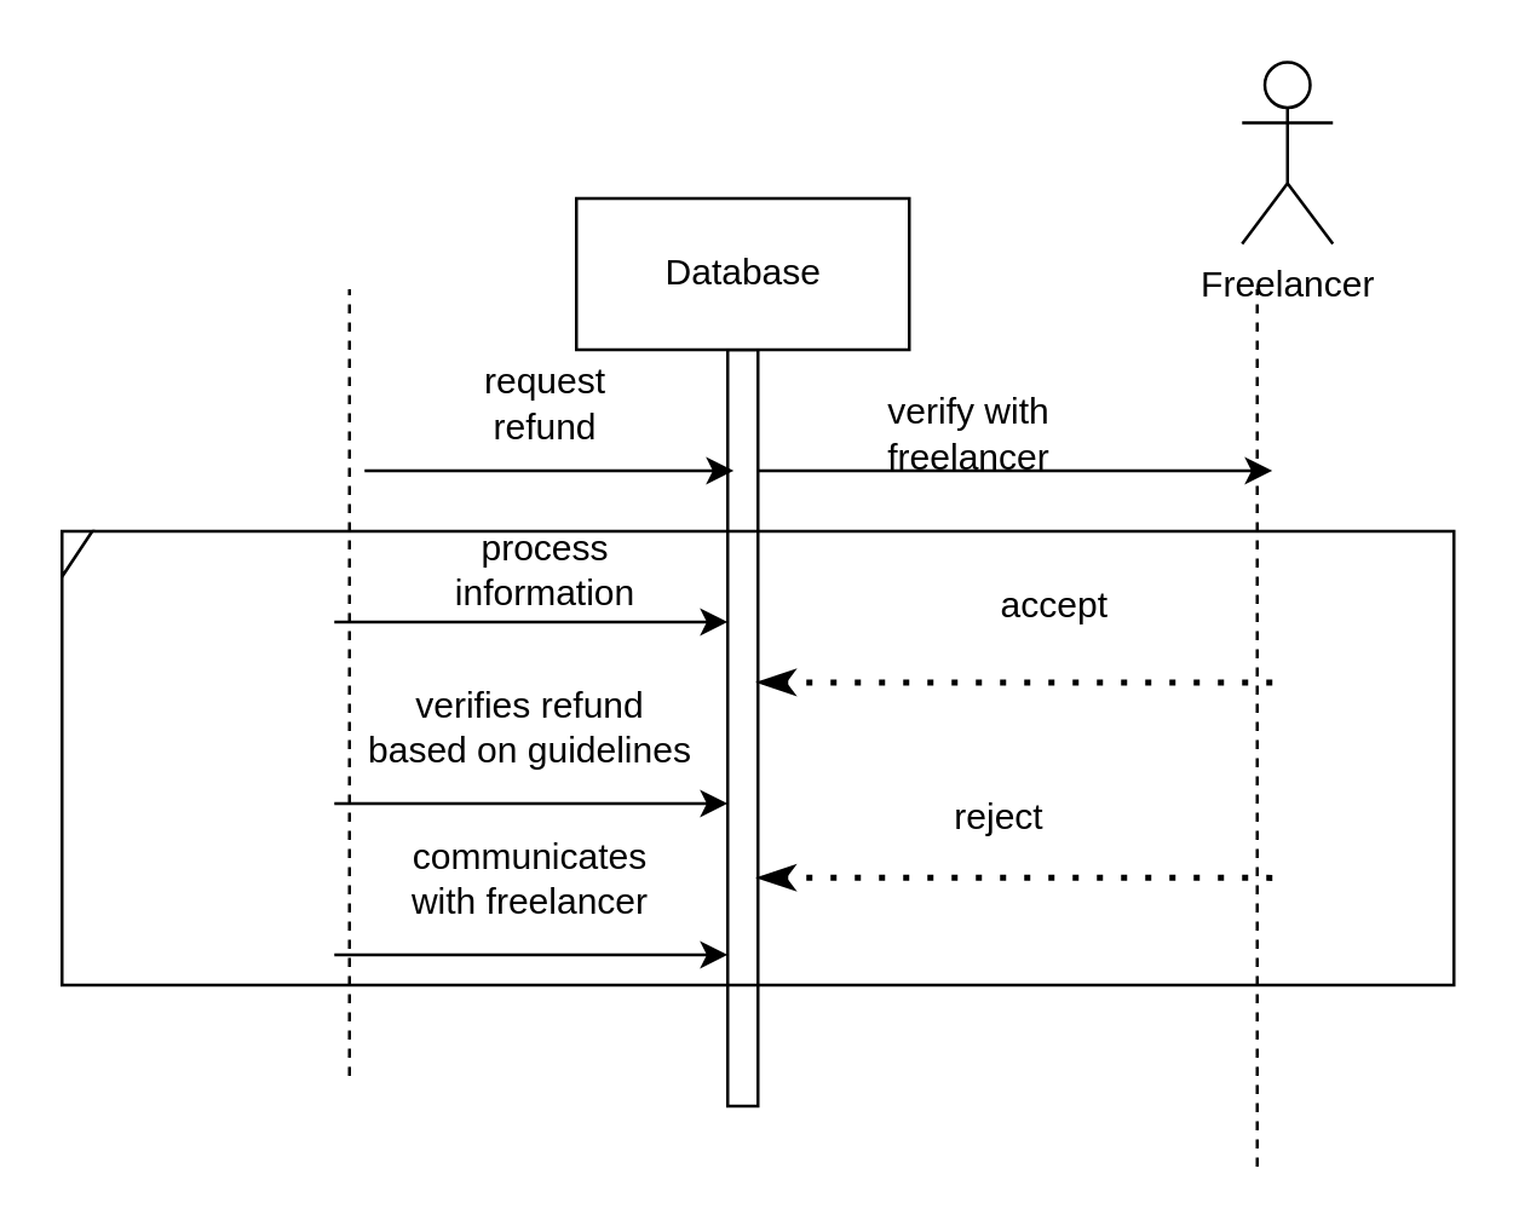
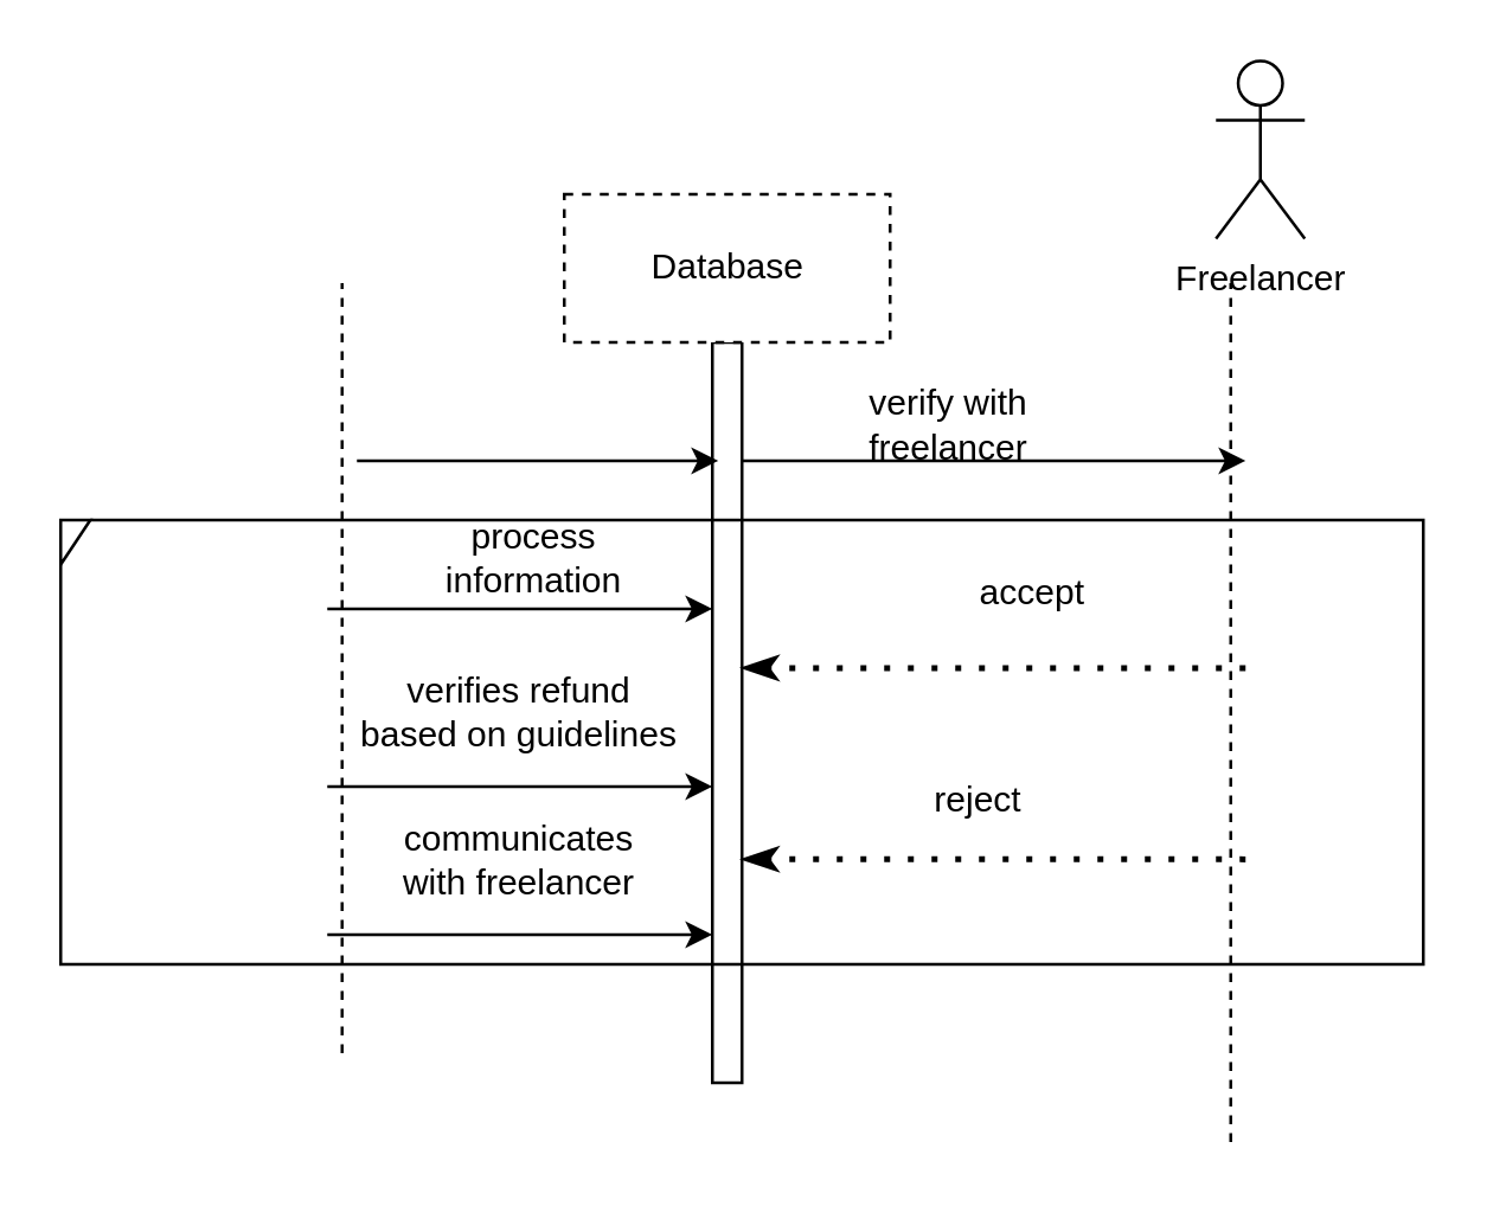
  <mxCell id="0" />
  <mxCell id="1" parent="0" />
  <mxCell id="2" value="" style="html=1;points=[];perimeter=orthogonalPerimeter;" vertex="1" parent="1"><mxGeometry x="240" y="115" width="10" height="250" as="geometry" /></mxCell>
  <mxCell id="3" value="" style="shape=umlFrame;whiteSpace=wrap;html=1;width=10;height=15;" vertex="1" parent="1"><mxGeometry x="20" y="175" width="460" height="150" as="geometry" /></mxCell>
  <mxCell id="4" value="" style="endArrow=none;dashed=1;html=1;rounded=0;" edge="1" parent="1"><mxGeometry width="50" height="50" relative="1" as="geometry"><mxPoint x="115" y="355" as="sourcePoint" /><mxPoint x="115" y="95" as="targetPoint" /><Array as="points"><mxPoint x="115" y="235" /></Array></mxGeometry></mxCell>
  <mxCell id="5" value="" style="endArrow=classic;html=1;rounded=0;" edge="1" parent="1"><mxGeometry width="50" height="50" relative="1" as="geometry"><mxPoint x="110" y="205" as="sourcePoint" /><mxPoint x="240" y="205" as="targetPoint" /></mxGeometry></mxCell>
- <mxCell id="6" value="request refund" style="text;html=1;strokeColor=none;fillColor=none;align=center;verticalAlign=middle;whiteSpace=wrap;rounded=0;" vertex="1" parent="1"><mxGeometry x="150" y="115" width="60" height="35" as="geometry" /></mxCell>
  <mxCell id="7" value="" style="endArrow=classic;html=1;rounded=0;entryX=0.2;entryY=0.16;entryDx=0;entryDy=0;entryPerimeter=0;" edge="1" parent="1" target="2"><mxGeometry width="50" height="50" relative="1" as="geometry"><mxPoint x="120" y="155" as="sourcePoint" /><mxPoint x="170" y="105" as="targetPoint" /></mxGeometry></mxCell>
- <mxCell id="8" value="Database" style="html=1;" vertex="1" parent="1"><mxGeometry x="190" y="65" width="110" height="50" as="geometry" /></mxCell>
+ <mxCell id="8" value="Database" style="html=1;dashed=1;" vertex="1" parent="1"><mxGeometry x="190" y="65" width="110" height="50" as="geometry" /></mxCell>
  <mxCell id="9" value="process information" style="text;html=1;strokeColor=none;fillColor=none;align=center;verticalAlign=middle;whiteSpace=wrap;rounded=0;" vertex="1" parent="1"><mxGeometry x="140" y="175" width="80" height="25" as="geometry" /></mxCell>
  <mxCell id="10" value="" style="endArrow=classic;html=1;rounded=0;" edge="1" parent="1"><mxGeometry width="50" height="50" relative="1" as="geometry"><mxPoint x="250" y="155" as="sourcePoint" /><mxPoint x="420" y="155" as="targetPoint" /></mxGeometry></mxCell>
  <mxCell id="11" value="verify with freelancer" style="text;html=1;strokeColor=none;fillColor=none;align=center;verticalAlign=middle;whiteSpace=wrap;rounded=0;" vertex="1" parent="1"><mxGeometry x="280" y="128.5" width="80" height="28" as="geometry" /></mxCell>
  <mxCell id="12" value="Freelancer" style="shape=umlActor;verticalLabelPosition=bottom;verticalAlign=top;html=1;" vertex="1" parent="1"><mxGeometry x="410" y="20" width="30" height="60" as="geometry" /></mxCell>
  <mxCell id="13" value="" style="endArrow=none;dashed=1;html=1;rounded=0;" edge="1" parent="1"><mxGeometry width="50" height="50" relative="1" as="geometry"><mxPoint x="415" y="385" as="sourcePoint" /><mxPoint x="415" y="95" as="targetPoint" /></mxGeometry></mxCell>
  <mxCell id="14" value="" style="endArrow=classic;html=1;rounded=0;" edge="1" parent="1"><mxGeometry width="50" height="50" relative="1" as="geometry"><mxPoint x="110" y="265" as="sourcePoint" /><mxPoint x="240" y="265" as="targetPoint" /></mxGeometry></mxCell>
  <mxCell id="15" value="verifies refund based on guidelines" style="text;html=1;strokeColor=none;fillColor=none;align=center;verticalAlign=middle;whiteSpace=wrap;rounded=0;" vertex="1" parent="1"><mxGeometry x="120" y="225" width="110" height="30" as="geometry" /></mxCell>
  <mxCell id="16" value="" style="endArrow=classic;html=1;rounded=0;" edge="1" parent="1"><mxGeometry width="50" height="50" relative="1" as="geometry"><mxPoint x="110" y="315" as="sourcePoint" /><mxPoint x="240" y="315" as="targetPoint" /></mxGeometry></mxCell>
  <mxCell id="17" value="communicates with freelancer" style="text;html=1;strokeColor=none;fillColor=none;align=center;verticalAlign=middle;whiteSpace=wrap;rounded=0;" vertex="1" parent="1"><mxGeometry x="130" y="275" width="90" height="30" as="geometry" /></mxCell>
  <mxCell id="18" value="" style="endArrow=classicThin;dashed=1;html=1;dashPattern=1 3;strokeWidth=2;rounded=0;endFill=1;entryX=0.5;entryY=0.333;entryDx=0;entryDy=0;entryPerimeter=0;" edge="1" parent="1" target="3"><mxGeometry width="50" height="50" relative="1" as="geometry"><mxPoint x="420" y="225" as="sourcePoint" /><mxPoint x="330" y="165" as="targetPoint" /></mxGeometry></mxCell>
  <mxCell id="19" value="accept&amp;nbsp;" style="text;html=1;strokeColor=none;fillColor=none;align=center;verticalAlign=middle;whiteSpace=wrap;rounded=0;" vertex="1" parent="1"><mxGeometry x="320" y="185" width="60" height="30" as="geometry" /></mxCell>
  <mxCell id="20" value="" style="endArrow=classicThin;dashed=1;html=1;dashPattern=1 3;strokeWidth=2;rounded=0;endFill=1;entryX=0.5;entryY=0.333;entryDx=0;entryDy=0;entryPerimeter=0;" edge="1" parent="1"><mxGeometry width="50" height="50" relative="1" as="geometry"><mxPoint x="420" y="289.55" as="sourcePoint" /><mxPoint x="250" y="289.5" as="targetPoint" /></mxGeometry></mxCell>
  <mxCell id="21" value="reject" style="text;html=1;strokeColor=none;fillColor=none;align=center;verticalAlign=middle;whiteSpace=wrap;rounded=0;" vertex="1" parent="1"><mxGeometry x="300" y="255" width="60" height="30" as="geometry" /></mxCell>
